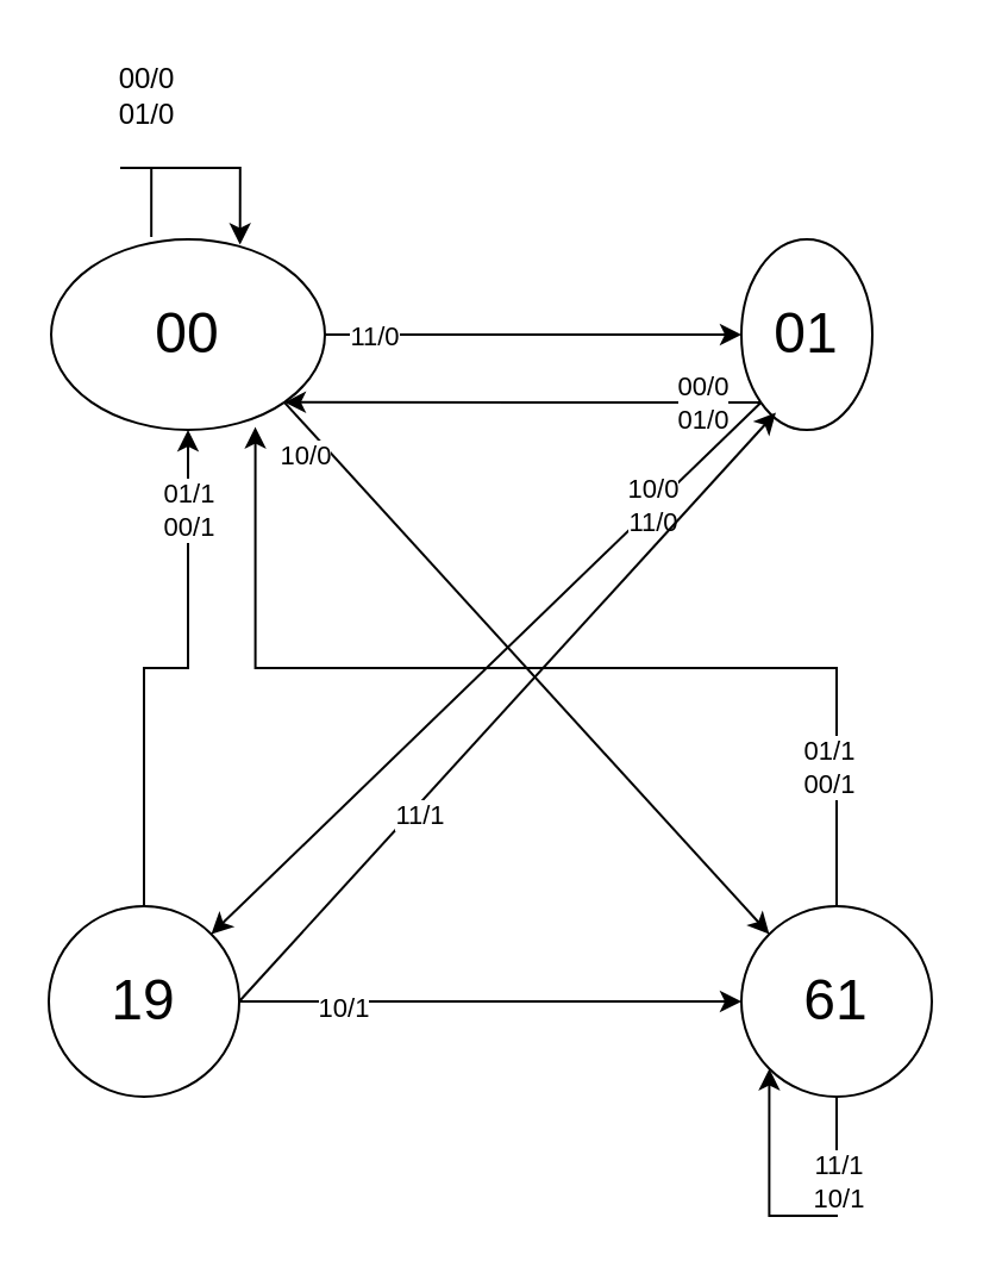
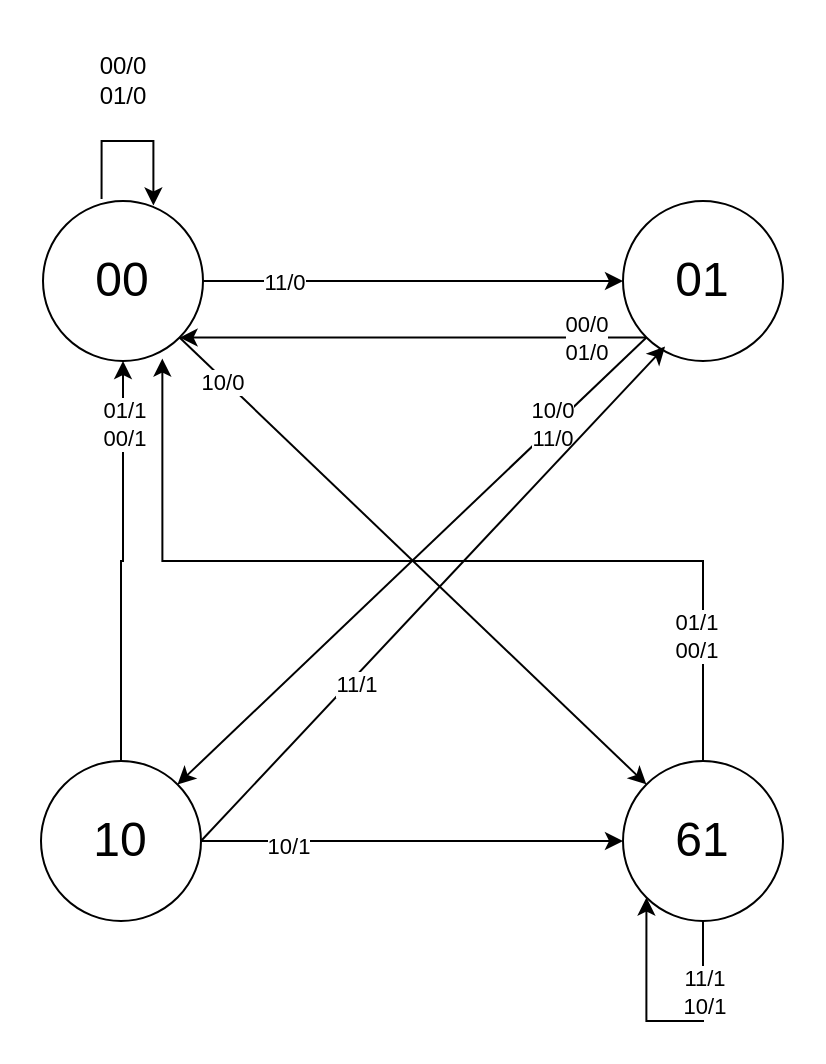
  <mxCell id="0" />
  <mxCell id="1" parent="0" />
  <mxCell id="2" style="edgeStyle=orthogonalEdgeStyle;rounded=0;orthogonalLoop=1;jettySize=auto;html=1;exitX=0.366;exitY=-0.012;exitDx=0;exitDy=0;exitPerimeter=0;entryX=0.69;entryY=0.028;entryDx=0;entryDy=0;entryPerimeter=0;" parent="1" source="7" target="7" edge="1"><mxGeometry relative="1" as="geometry"><mxPoint x="101" y="80" as="targetPoint" /><Array as="points"><mxPoint x="50" y="70" /><mxPoint x="76" y="70" /></Array></mxGeometry></mxCell>
  <mxCell id="3" style="rounded=0;orthogonalLoop=1;jettySize=auto;html=1;exitX=1;exitY=1;exitDx=0;exitDy=0;entryX=0;entryY=0;entryDx=0;entryDy=0;" edge="1" parent="1" source="7" target="18"><mxGeometry relative="1" as="geometry" /></mxCell>
  <mxCell id="4" value="10/0" style="edgeLabel;html=1;align=center;verticalAlign=middle;resizable=0;points=[];" vertex="1" connectable="0" parent="3"><mxGeometry x="-0.077" y="3" relative="1" as="geometry"><mxPoint x="-88" y="-79" as="offset" /></mxGeometry></mxCell>
  <mxCell id="5" style="edgeStyle=orthogonalEdgeStyle;rounded=0;orthogonalLoop=1;jettySize=auto;html=1;entryX=0;entryY=0.5;entryDx=0;entryDy=0;" edge="1" parent="1" source="7" target="12"><mxGeometry relative="1" as="geometry" /></mxCell>
  <mxCell id="6" value="11/0" style="edgeLabel;html=1;align=center;verticalAlign=middle;resizable=0;points=[];" vertex="1" connectable="0" parent="5"><mxGeometry x="0.141" y="-4" relative="1" as="geometry"><mxPoint x="-80" y="-4" as="offset" /></mxGeometry></mxCell>
- <mxCell id="7" value="00" style="ellipse;whiteSpace=wrap;html=1;aspect=fixed;fontSize=24;" parent="1" vertex="1"><mxGeometry x="21" y="100" width="115" height="80" as="geometry" /></mxCell>
+ <mxCell id="7" value="00" style="ellipse;whiteSpace=wrap;html=1;aspect=fixed;fontSize=24;" parent="1" vertex="1"><mxGeometry x="21" y="100" width="80" height="80" as="geometry" /></mxCell>
  <mxCell id="8" style="edgeStyle=orthogonalEdgeStyle;rounded=0;orthogonalLoop=1;jettySize=auto;html=1;exitX=0;exitY=1;exitDx=0;exitDy=0;entryX=1;entryY=1;entryDx=0;entryDy=0;" edge="1" parent="1" source="12" target="7"><mxGeometry relative="1" as="geometry" /></mxCell>
  <mxCell id="9" value="00/0&lt;br&gt;01/0" style="edgeLabel;html=1;align=center;verticalAlign=middle;resizable=0;points=[];" vertex="1" connectable="0" parent="8"><mxGeometry x="-0.747" relative="1" as="geometry"><mxPoint as="offset" /></mxGeometry></mxCell>
  <mxCell id="10" style="rounded=0;orthogonalLoop=1;jettySize=auto;html=1;exitX=0;exitY=1;exitDx=0;exitDy=0;entryX=1;entryY=0;entryDx=0;entryDy=0;" edge="1" parent="1" source="12" target="17"><mxGeometry relative="1" as="geometry" /></mxCell>
  <mxCell id="11" value="10/0&lt;br&gt;11/0" style="edgeLabel;html=1;align=center;verticalAlign=middle;resizable=0;points=[];" vertex="1" connectable="0" parent="10"><mxGeometry x="-0.606" y="-1" relative="1" as="geometry"><mxPoint as="offset" /></mxGeometry></mxCell>
- <mxCell id="12" value="01" style="ellipse;whiteSpace=wrap;html=1;aspect=fixed;fontSize=24;" parent="1" vertex="1"><mxGeometry x="311" y="100" width="55" height="80" as="geometry" /></mxCell>
+ <mxCell id="12" value="01" style="ellipse;whiteSpace=wrap;html=1;aspect=fixed;fontSize=24;" parent="1" vertex="1"><mxGeometry x="311" y="100" width="80" height="80" as="geometry" /></mxCell>
  <mxCell id="13" style="edgeStyle=orthogonalEdgeStyle;rounded=0;orthogonalLoop=1;jettySize=auto;html=1;exitX=1;exitY=0.5;exitDx=0;exitDy=0;entryX=0;entryY=0.5;entryDx=0;entryDy=0;" edge="1" parent="1" source="17" target="18"><mxGeometry relative="1" as="geometry" /></mxCell>
  <mxCell id="14" value="10/1" style="edgeLabel;html=1;align=center;verticalAlign=middle;resizable=0;points=[];" vertex="1" connectable="0" parent="13"><mxGeometry x="-0.591" y="-2" relative="1" as="geometry"><mxPoint as="offset" /></mxGeometry></mxCell>
  <mxCell id="15" style="edgeStyle=orthogonalEdgeStyle;rounded=0;orthogonalLoop=1;jettySize=auto;html=1;exitX=0.5;exitY=0;exitDx=0;exitDy=0;entryX=0.5;entryY=1;entryDx=0;entryDy=0;" edge="1" parent="1" source="17" target="7"><mxGeometry relative="1" as="geometry" /></mxCell>
  <mxCell id="16" value="01/1&lt;br&gt;00/1" style="edgeLabel;html=1;align=center;verticalAlign=middle;resizable=0;points=[];" vertex="1" connectable="0" parent="15"><mxGeometry x="0.695" relative="1" as="geometry"><mxPoint as="offset" /></mxGeometry></mxCell>
- <mxCell id="17" value="19" style="ellipse;whiteSpace=wrap;html=1;aspect=fixed;fontSize=24;" parent="1" vertex="1"><mxGeometry x="20" y="380" width="80" height="80" as="geometry" /></mxCell>
+ <mxCell id="17" value="10" style="ellipse;whiteSpace=wrap;html=1;aspect=fixed;fontSize=24;" parent="1" vertex="1"><mxGeometry x="20" y="380" width="80" height="80" as="geometry" /></mxCell>
  <mxCell id="18" value="61" style="ellipse;whiteSpace=wrap;html=1;aspect=fixed;fontSize=24;" parent="1" vertex="1"><mxGeometry x="311" y="380" width="80" height="80" as="geometry" /></mxCell>
  <mxCell id="19" value="00/0&lt;br&gt;01/0&lt;br&gt;" style="text;html=1;align=center;verticalAlign=middle;resizable=0;points=[];autosize=1;strokeColor=none;fillColor=none;" parent="1" vertex="1"><mxGeometry x="36" y="20" width="50" height="40" as="geometry" /></mxCell>
  <mxCell id="20" style="rounded=0;orthogonalLoop=1;jettySize=auto;html=1;exitX=1;exitY=0.5;exitDx=0;exitDy=0;entryX=0.263;entryY=0.91;entryDx=0;entryDy=0;entryPerimeter=0;" edge="1" parent="1" source="17" target="12"><mxGeometry relative="1" as="geometry" /></mxCell>
  <mxCell id="21" value="11/1" style="edgeLabel;html=1;align=center;verticalAlign=middle;resizable=0;points=[];" vertex="1" connectable="0" parent="20"><mxGeometry x="-0.35" y="-3" relative="1" as="geometry"><mxPoint as="offset" /></mxGeometry></mxCell>
  <mxCell id="22" style="edgeStyle=orthogonalEdgeStyle;rounded=0;orthogonalLoop=1;jettySize=auto;html=1;exitX=0.5;exitY=0;exitDx=0;exitDy=0;entryX=0.746;entryY=0.985;entryDx=0;entryDy=0;entryPerimeter=0;" edge="1" parent="1" source="18" target="7"><mxGeometry relative="1" as="geometry" /></mxCell>
  <mxCell id="23" value="01/1&lt;br&gt;00/1" style="edgeLabel;html=1;align=center;verticalAlign=middle;resizable=0;points=[];" vertex="1" connectable="0" parent="22"><mxGeometry x="-0.734" y="4" relative="1" as="geometry"><mxPoint as="offset" /></mxGeometry></mxCell>
  <mxCell id="24" style="edgeStyle=orthogonalEdgeStyle;rounded=0;orthogonalLoop=1;jettySize=auto;html=1;exitX=0.5;exitY=1;exitDx=0;exitDy=0;entryX=0;entryY=1;entryDx=0;entryDy=0;" edge="1" parent="1" source="18" target="18"><mxGeometry relative="1" as="geometry"><Array as="points"><mxPoint x="351" y="510" /><mxPoint x="323" y="510" /></Array></mxGeometry></mxCell>
  <mxCell id="25" value="11/1&lt;br&gt;10/1" style="edgeLabel;html=1;align=center;verticalAlign=middle;resizable=0;points=[];" vertex="1" connectable="0" parent="24"><mxGeometry x="-0.503" relative="1" as="geometry"><mxPoint as="offset" /></mxGeometry></mxCell>
